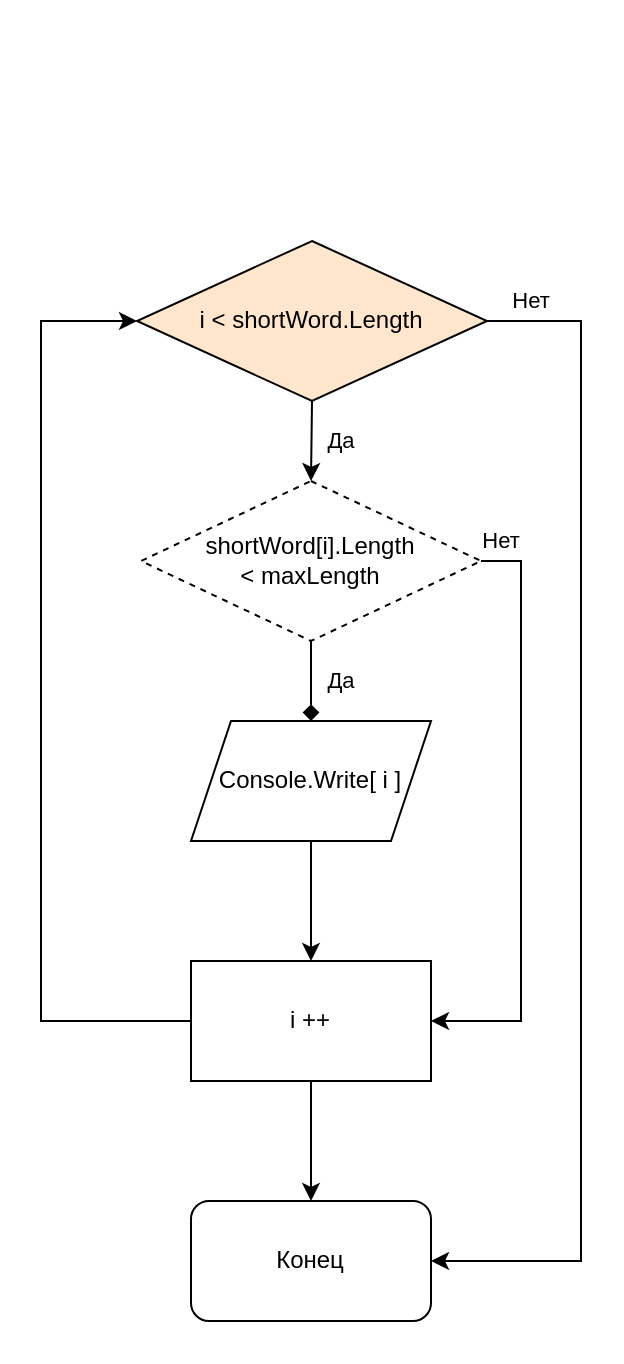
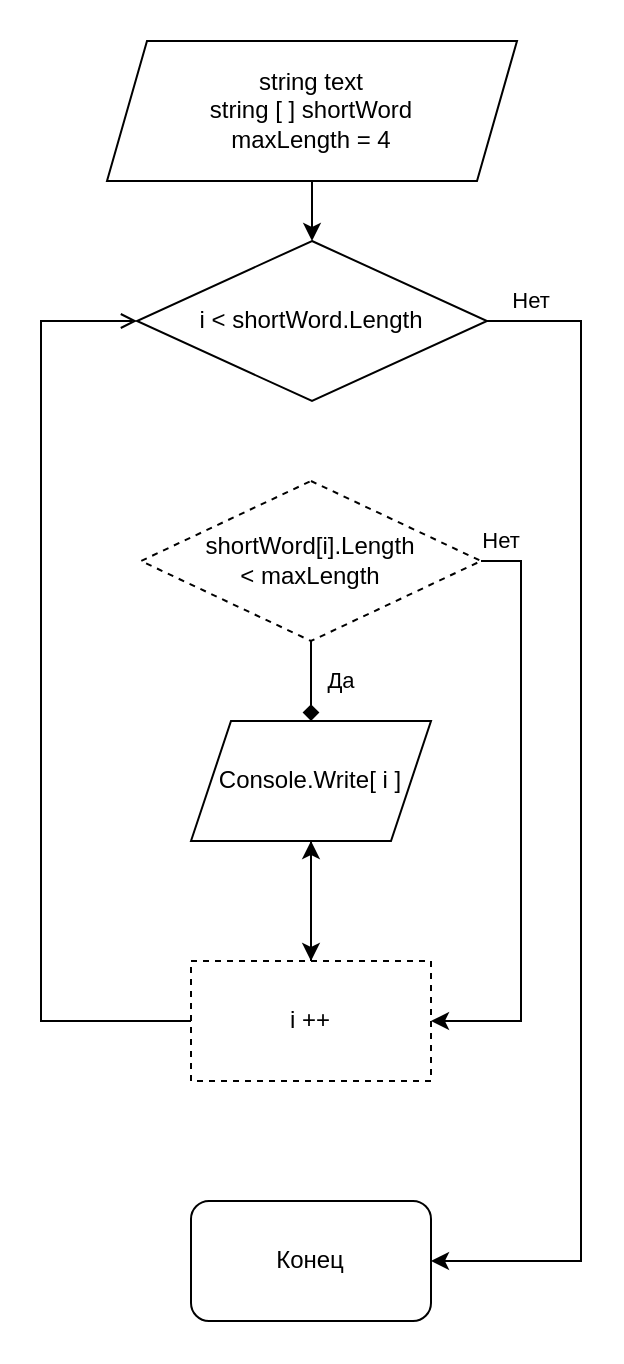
  <mxCell id="0" />
  <mxCell id="1" parent="0" />
- <mxCell id="4" value="Да" style="edgeStyle=none;html=1;exitX=0.5;exitY=1;exitDx=0;exitDy=0;entryX=0.5;entryY=0;entryDx=0;entryDy=0;" parent="1" source="6" target="10" edge="1"><mxGeometry x="-0.009" y="15" relative="1" as="geometry"><mxPoint as="offset" /></mxGeometry></mxCell>
+ <mxCell id="2" style="edgeStyle=none;html=1;exitX=0.5;exitY=1;exitDx=0;exitDy=0;entryX=0.5;entryY=0;entryDx=0;entryDy=0;" parent="1" source="3" target="6" edge="1"><mxGeometry relative="1" as="geometry" /></mxCell>
+ <mxCell id="3" value="string text&lt;br&gt;string [ ] shortWord&lt;br&gt;maxLength = 4" style="shape=parallelogram;perimeter=parallelogramPerimeter;whiteSpace=wrap;html=1;fixedSize=1;" parent="1" vertex="1"><mxGeometry x="53" y="20" width="205" height="70" as="geometry" /></mxCell>
  <mxCell id="5" value="Нет" style="edgeStyle=none;html=1;exitX=1;exitY=0.5;exitDx=0;exitDy=0;entryX=1;entryY=0.5;entryDx=0;entryDy=0;strokeColor=default;rounded=0;" parent="1" source="6" target="12" edge="1"><mxGeometry x="-0.926" y="10" relative="1" as="geometry"><Array as="points"><mxPoint x="290" y="160" /><mxPoint x="290" y="630" /></Array><mxPoint as="offset" /></mxGeometry></mxCell>
- <mxCell id="6" value="i &amp;lt; shortWord.Length" style="rhombus;whiteSpace=wrap;html=1;fillColor=#ffe6cc;" parent="1" vertex="1"><mxGeometry x="68" y="120" width="175" height="80" as="geometry" /></mxCell>
+ <mxCell id="6" value="i &amp;lt; shortWord.Length" style="rhombus;whiteSpace=wrap;html=1;" parent="1" vertex="1"><mxGeometry x="68" y="120" width="175" height="80" as="geometry" /></mxCell>
  <mxCell id="7" value="Да" style="edgeStyle=none;html=1;exitX=0.5;exitY=1;exitDx=0;exitDy=0;entryX=0.5;entryY=0;entryDx=0;entryDy=0;endArrow=diamond;" parent="1" source="10" target="13" edge="1"><mxGeometry y="15" relative="1" as="geometry"><mxPoint as="offset" /></mxGeometry></mxCell>
- <mxCell id="8" value="Нет" style="edgeStyle=none;rounded=0;html=1;exitX=0;exitY=0.5;exitDx=0;exitDy=0;entryX=0;entryY=0.5;entryDx=0;entryDy=0;strokeColor=default;" parent="1" source="15" target="6" edge="1"><mxGeometry x="1" y="-213" relative="1" as="geometry"><Array as="points"><mxPoint x="20" y="510" /><mxPoint x="20" y="160" /></Array><mxPoint x="182" y="-103" as="offset" /></mxGeometry></mxCell>
+ <mxCell id="8" value="Нет" style="edgeStyle=none;rounded=0;html=1;exitX=0;exitY=0.5;exitDx=0;exitDy=0;entryX=0;entryY=0.5;entryDx=0;entryDy=0;strokeColor=default;endArrow=open;" parent="1" source="15" target="6" edge="1"><mxGeometry x="1" y="-213" relative="1" as="geometry"><Array as="points"><mxPoint x="20" y="510" /><mxPoint x="20" y="160" /></Array><mxPoint x="182" y="-103" as="offset" /></mxGeometry></mxCell>
  <mxCell id="9" style="edgeStyle=none;rounded=0;html=1;exitX=1;exitY=0.5;exitDx=0;exitDy=0;entryX=1;entryY=0.5;entryDx=0;entryDy=0;strokeColor=default;" parent="1" source="10" target="15" edge="1"><mxGeometry relative="1" as="geometry"><Array as="points"><mxPoint x="260" y="280" /><mxPoint x="260" y="340" /><mxPoint x="260" y="510" /></Array></mxGeometry></mxCell>
  <mxCell id="10" value="&lt;span&gt;shortWord[i].Length &amp;lt;&amp;nbsp;&lt;/span&gt;maxLength" style="rhombus;whiteSpace=wrap;html=1;dashed=1;" parent="1" vertex="1"><mxGeometry x="70" y="240" width="170" height="80" as="geometry" /></mxCell>
  <mxCell id="11" style="edgeStyle=none;html=1;exitX=0.5;exitY=1;exitDx=0;exitDy=0;entryX=0.5;entryY=0;entryDx=0;entryDy=0;" parent="1" target="15" edge="1"><mxGeometry relative="1" as="geometry"><mxPoint x="155" y="420" as="sourcePoint" /></mxGeometry></mxCell>
  <mxCell id="12" value="Конец" style="rounded=1;whiteSpace=wrap;html=1;" parent="1" vertex="1"><mxGeometry x="95" y="600" width="120" height="60" as="geometry" /></mxCell>
  <mxCell id="13" value="&lt;span&gt;Console.Write[ i ]&lt;/span&gt;" style="shape=parallelogram;perimeter=parallelogramPerimeter;whiteSpace=wrap;html=1;fixedSize=1;" parent="1" vertex="1"><mxGeometry x="95" y="360" width="120" height="60" as="geometry" /></mxCell>
- <mxCell id="14" style="edgeStyle=none;rounded=0;html=1;exitX=0.5;exitY=1;exitDx=0;exitDy=0;entryX=0.5;entryY=0;entryDx=0;entryDy=0;strokeColor=default;" parent="1" source="15" target="12" edge="1"><mxGeometry relative="1" as="geometry" /></mxCell>
- <mxCell id="15" value="i ++" style="rounded=0;whiteSpace=wrap;html=1;" parent="1" vertex="1"><mxGeometry x="95" y="480" width="120" height="60" as="geometry" /></mxCell>
+ <mxCell id="14" style="edgeStyle=none;rounded=0;html=1;exitX=0.5;exitY=1;exitDx=0;exitDy=0;strokeColor=default;" parent="1" source="15" target="13" edge="1"><mxGeometry relative="1" as="geometry" /></mxCell>
+ <mxCell id="15" value="i ++" style="rounded=0;whiteSpace=wrap;html=1;dashed=1;" parent="1" vertex="1"><mxGeometry x="95" y="480" width="120" height="60" as="geometry" /></mxCell>
